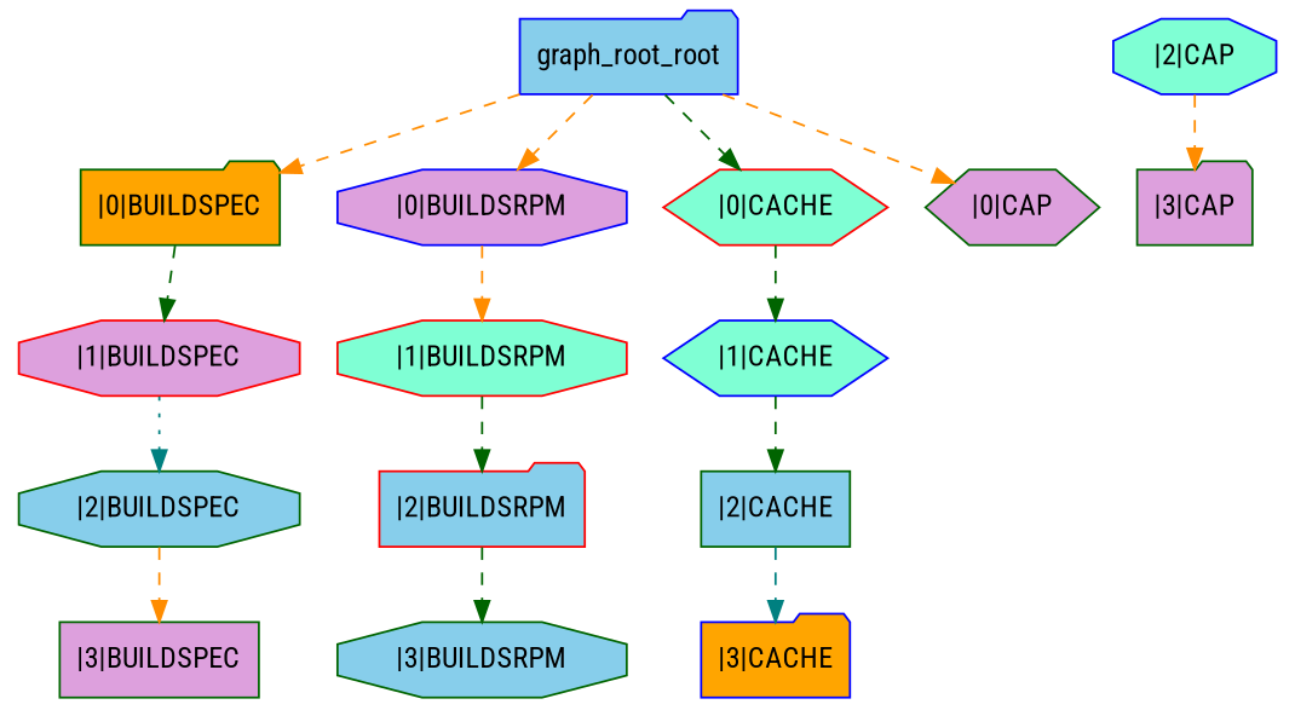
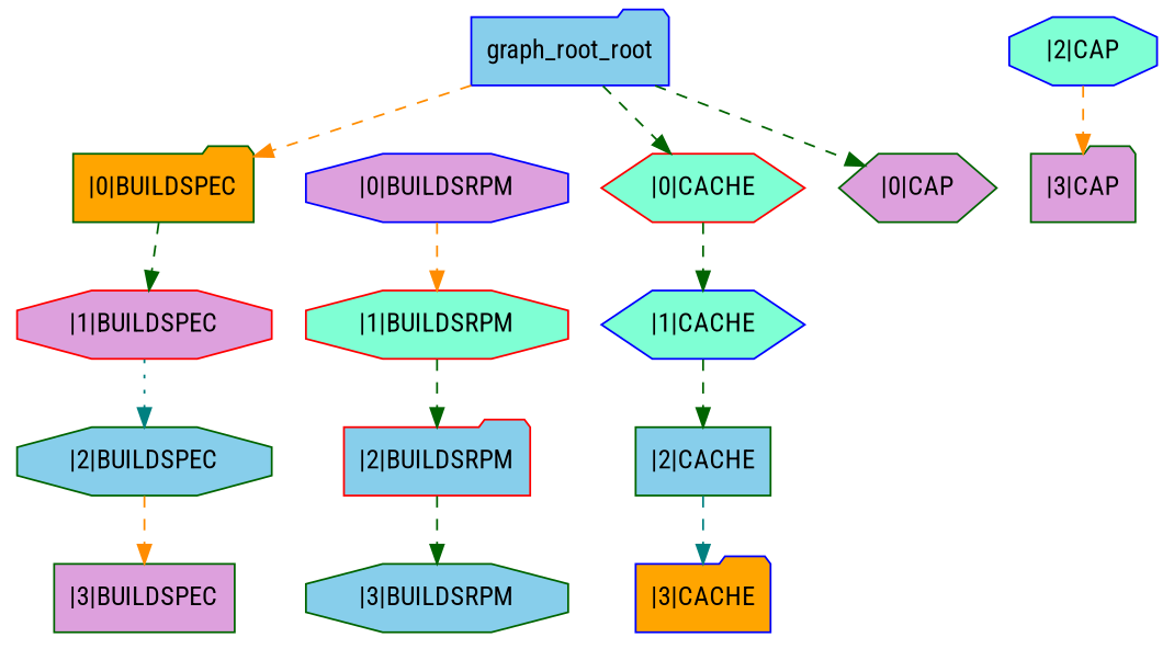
  strict digraph {
    fontname="Roboto Condensed"
    node [color=darkgreen fillcolor=skyblue fontname="Roboto Condensed" shape=octagon style=filled]
    edge [color=darkorange fontname="Roboto Condensed" style=dashed]
    n1 [color=blue label=graph_root_root shape=folder]
    n2 [fillcolor=orange label="|0|BUILDSPEC" shape=folder]
    n3 [color=blue fillcolor=plum label="|0|BUILDSRPM"]
    n4 [color=red fillcolor=aquamarine label="|0|CACHE" shape=hexagon]
    n5 [fillcolor=plum label="|0|CAP" shape=hexagon]
    n6 [color=red fillcolor=plum label="|1|BUILDSPEC"]
    n7 [color=red fillcolor=aquamarine label="|1|BUILDSRPM"]
    n8 [color=blue fillcolor=aquamarine label="|1|CACHE" shape=hexagon]
    n9 [label="|2|BUILDSPEC"]
    n10 [fillcolor=plum label="|3|BUILDSPEC" shape=box]
    n11 [color=red label="|2|BUILDSRPM" shape=folder]
    n12 [label="|3|BUILDSRPM"]
    n13 [label="|2|CACHE" shape=box]
    n14 [color=blue fillcolor=orange label="|3|CACHE" shape=folder]
    n15 [color=blue fillcolor=aquamarine label="|2|CAP"]
    n16 [fillcolor=plum label="|3|CAP" shape=folder]
    n1 -> n2
-   n1 -> n3
    n1 -> n4 [color=darkgreen]
-   n1 -> n5
+   n1 -> n5 [color=darkgreen]
    n2 -> n6 [color=darkgreen]
    n3 -> n7
    n4 -> n8 [color=darkgreen]
    n6 -> n9 [color=teal style=dotted]
    n7 -> n11 [color=darkgreen]
    n8 -> n13 [color=darkgreen]
    n9 -> n10
    n11 -> n12 [color=darkgreen]
    n13 -> n14 [color=teal]
    n15 -> n16
  }
